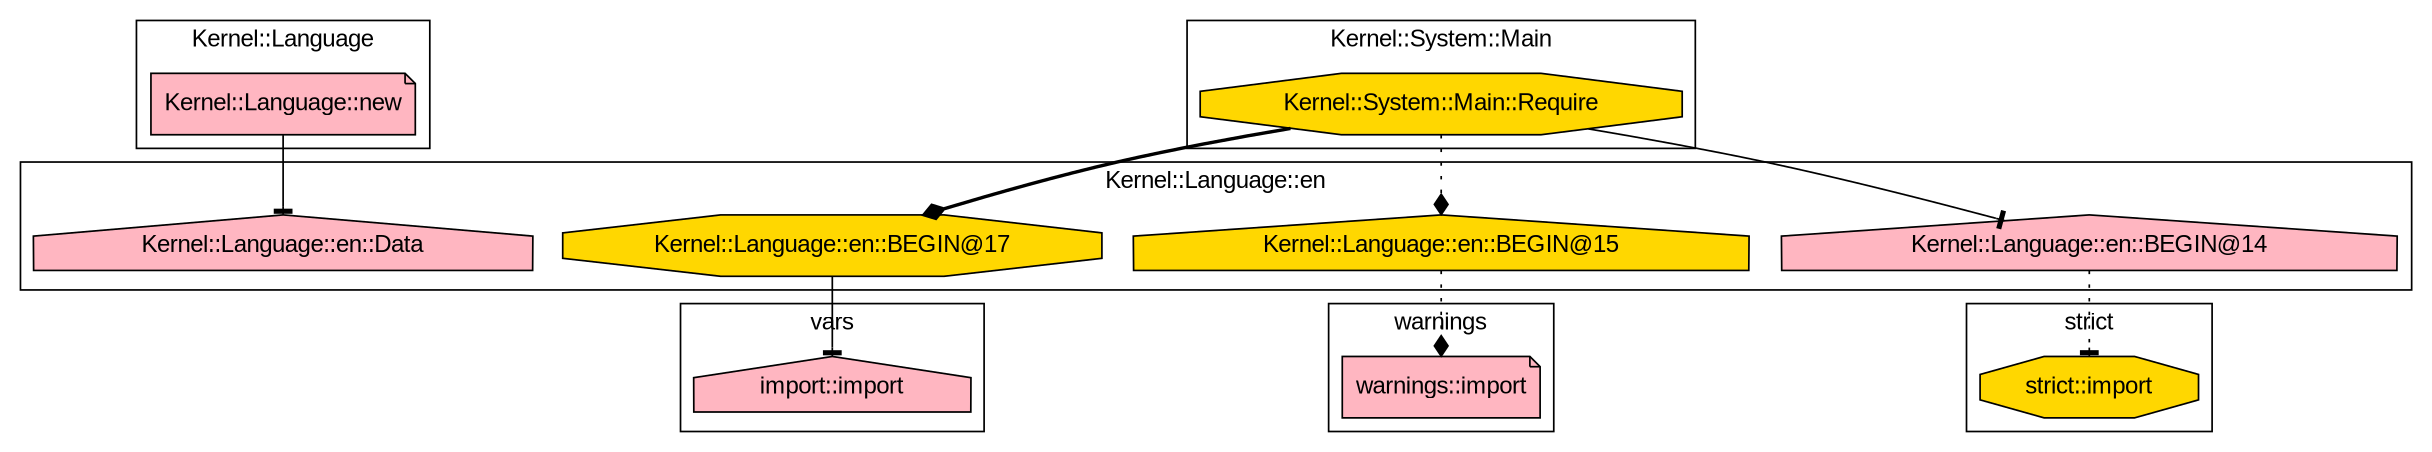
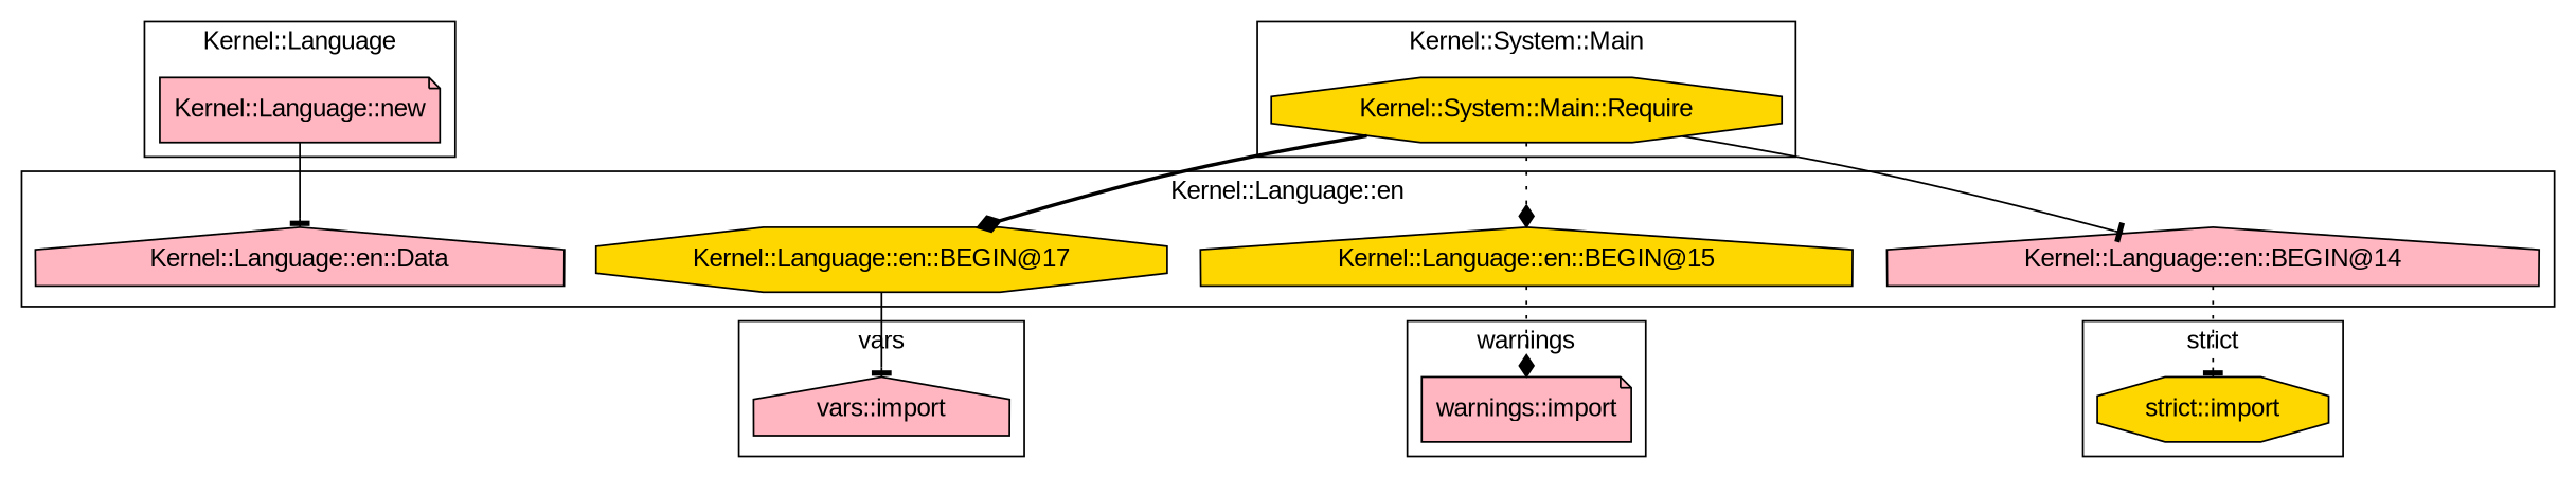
  digraph {
    fontname="Liberation Sans"
    node [fillcolor=lightpink fontname="Liberation Sans" shape=house style=filled]
    edge [arrowhead=tee fontname="Liberation Sans" style=solid]
-   "vars::import" [label="import::import"]
+   "vars::import"
    "warnings::import" [shape=note]
    "strict::import" [fillcolor=gold shape=octagon]
    "Kernel::Language::new" [shape=note]
    "Kernel::System::Main::Require" [fillcolor=gold shape=octagon]
    "Kernel::Language::en::BEGIN@17" [fillcolor=gold shape=octagon]
    "Kernel::Language::en::BEGIN@15" [fillcolor=gold]
    "Kernel::Language::en::BEGIN@14"
    "Kernel::Language::en::Data"
    subgraph cluster_1 {
      label=vars
      "vars::import"
    }
    subgraph cluster_2 {
      label=warnings
      "warnings::import"
    }
    subgraph cluster_3 {
      label="strict"
      "strict::import"
    }
    subgraph cluster_4 {
      label="Kernel::Language"
      "Kernel::Language::new"
    }
    subgraph cluster_5 {
      label="Kernel::System::Main"
      "Kernel::System::Main::Require"
    }
    subgraph cluster_6 {
      label="Kernel::Language::en"
      "Kernel::Language::en::BEGIN@17"
      "Kernel::Language::en::BEGIN@15"
      "Kernel::Language::en::BEGIN@14"
      "Kernel::Language::en::Data"
    }
    "Kernel::Language::new" -> "Kernel::Language::en::Data"
    "Kernel::System::Main::Require" -> "Kernel::Language::en::BEGIN@17" [arrowhead=diamond style=bold]
    "Kernel::System::Main::Require" -> "Kernel::Language::en::BEGIN@15" [arrowhead=diamond style=dotted]
    "Kernel::System::Main::Require" -> "Kernel::Language::en::BEGIN@14"
    "Kernel::Language::en::BEGIN@17" -> "vars::import"
    "Kernel::Language::en::BEGIN@15" -> "warnings::import" [arrowhead=diamond style=dotted]
    "Kernel::Language::en::BEGIN@14" -> "strict::import" [style=dotted]
  }
